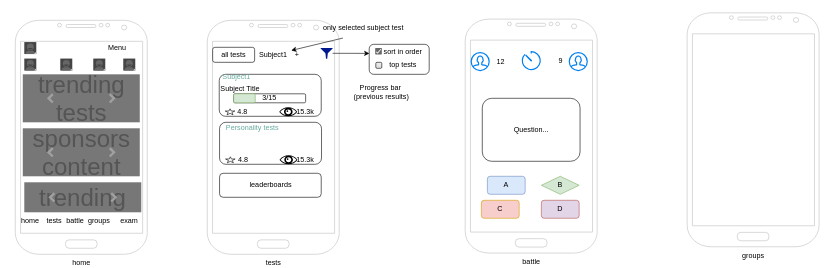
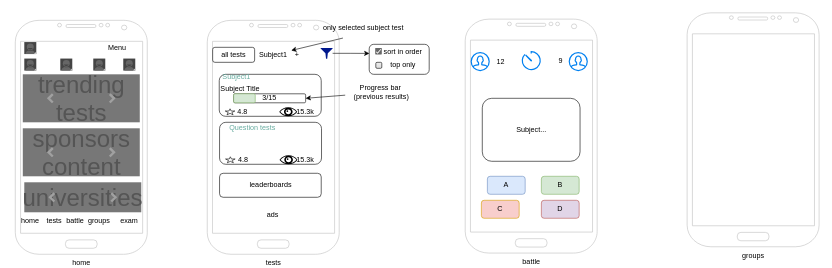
  <mxCell id="0" />
  <mxCell id="1" parent="0" />
  <mxCell id="2" value="home" style="verticalLabelPosition=bottom;verticalAlign=top;html=1;shadow=0;dashed=0;strokeWidth=1;shape=mxgraph.android.phone2;strokeColor=#c0c0c0;" vertex="1" parent="1"><mxGeometry x="25" y="33" width="220" height="390" as="geometry" /></mxCell>
  <mxCell id="3" value="" style="verticalLabelPosition=bottom;verticalAlign=top;html=1;shadow=0;dashed=0;strokeWidth=1;shape=mxgraph.android.contact_badge_normal;sketch=0;" vertex="1" parent="1"><mxGeometry x="40" y="69.25" width="20" height="20" as="geometry" /></mxCell>
  <mxCell id="4" value="Menu" style="text;html=1;align=center;verticalAlign=middle;whiteSpace=wrap;rounded=0;" vertex="1" parent="1"><mxGeometry x="165" y="64.25" width="60" height="30" as="geometry" /></mxCell>
  <mxCell id="5" value="" style="verticalLabelPosition=bottom;verticalAlign=top;html=1;shadow=0;dashed=0;strokeWidth=1;shape=mxgraph.android.contact_badge_normal;sketch=0;" vertex="1" parent="1"><mxGeometry x="40" y="96.75" width="20" height="20" as="geometry" /></mxCell>
  <mxCell id="6" value="" style="verticalLabelPosition=bottom;verticalAlign=top;html=1;shadow=0;dashed=0;strokeWidth=1;shape=mxgraph.android.contact_badge_normal;sketch=0;" vertex="1" parent="1"><mxGeometry x="100" y="96.75" width="20" height="20" as="geometry" /></mxCell>
  <mxCell id="7" value="" style="verticalLabelPosition=bottom;verticalAlign=top;html=1;shadow=0;dashed=0;strokeWidth=1;shape=mxgraph.android.contact_badge_normal;sketch=0;" vertex="1" parent="1"><mxGeometry x="155" y="96.75" width="20" height="20" as="geometry" /></mxCell>
  <mxCell id="8" value="" style="verticalLabelPosition=bottom;verticalAlign=top;html=1;shadow=0;dashed=0;strokeWidth=1;shape=mxgraph.android.contact_badge_normal;sketch=0;" vertex="1" parent="1"><mxGeometry x="205" y="96.75" width="20" height="20" as="geometry" /></mxCell>
  <mxCell id="9" value="home" style="text;html=1;align=center;verticalAlign=middle;whiteSpace=wrap;rounded=0;" vertex="1" parent="1"><mxGeometry x="20" y="353" width="60" height="30" as="geometry" /></mxCell>
  <mxCell id="10" value="tests" style="text;html=1;align=center;verticalAlign=middle;whiteSpace=wrap;rounded=0;" vertex="1" parent="1"><mxGeometry x="60" y="353" width="60" height="30" as="geometry" /></mxCell>
  <mxCell id="11" value="battle" style="text;html=1;align=center;verticalAlign=middle;whiteSpace=wrap;rounded=0;" vertex="1" parent="1"><mxGeometry x="95" y="353" width="60" height="30" as="geometry" /></mxCell>
  <mxCell id="12" value="groups" style="text;html=1;align=center;verticalAlign=middle;whiteSpace=wrap;rounded=0;" vertex="1" parent="1"><mxGeometry x="135" y="353" width="60" height="30" as="geometry" /></mxCell>
  <mxCell id="13" value="exam" style="text;html=1;align=center;verticalAlign=middle;whiteSpace=wrap;rounded=0;" vertex="1" parent="1"><mxGeometry x="185" y="353" width="60" height="30" as="geometry" /></mxCell>
  <mxCell id="14" value="leaderboards" style="rounded=1;whiteSpace=wrap;html=1;" vertex="1" parent="1"><mxGeometry x="365.5" y="288" width="169.5" height="40" as="geometry" /></mxCell>
  <mxCell id="15" value="tests" style="verticalLabelPosition=bottom;verticalAlign=top;html=1;shadow=0;dashed=0;strokeWidth=1;shape=mxgraph.android.phone2;strokeColor=#c0c0c0;" vertex="1" parent="1"><mxGeometry x="345" y="33" width="220" height="390" as="geometry" /></mxCell>
  <mxCell id="16" value="all tests" style="rounded=1;whiteSpace=wrap;html=1;" vertex="1" parent="1"><mxGeometry x="354" y="78" width="70" height="25" as="geometry" /></mxCell>
  <mxCell id="17" value="Subject1" style="text;html=1;align=center;verticalAlign=middle;whiteSpace=wrap;rounded=0;" vertex="1" parent="1"><mxGeometry x="425" y="75.5" width="60" height="30" as="geometry" /></mxCell>
  <mxCell id="18" value="+" style="text;html=1;align=center;verticalAlign=middle;whiteSpace=wrap;rounded=0;" vertex="1" parent="1"><mxGeometry x="465" y="75.5" width="60" height="30" as="geometry" /></mxCell>
  <mxCell id="19" value="" style="rounded=1;whiteSpace=wrap;html=1;" vertex="1" parent="1"><mxGeometry x="365" y="123" width="170" height="70" as="geometry" /></mxCell>
  <mxCell id="20" value="Subject1" style="text;html=1;align=center;verticalAlign=middle;whiteSpace=wrap;rounded=0;fontColor=#67AB9F;" vertex="1" parent="1"><mxGeometry x="364" y="113" width="60" height="30" as="geometry" /></mxCell>
  <mxCell id="21" value="Subject Title" style="text;html=1;align=center;verticalAlign=middle;whiteSpace=wrap;rounded=0;fontColor=#000000;" vertex="1" parent="1"><mxGeometry x="365" y="133" width="70" height="30" as="geometry" /></mxCell>
  <mxCell id="22" value="" style="group" vertex="1" connectable="0" parent="1"><mxGeometry x="389" y="155.5" width="120" height="15" as="geometry" /></mxCell>
  <mxCell id="23" value="3/15" style="rounded=1;whiteSpace=wrap;html=1;" vertex="1" parent="22"><mxGeometry width="120" height="15" as="geometry" /></mxCell>
  <mxCell id="24" value="" style="rounded=1;whiteSpace=wrap;html=1;fillColor=#d5e8d4;strokeColor=#82b366;" vertex="1" parent="22"><mxGeometry width="36" height="15" as="geometry" /></mxCell>
  <mxCell id="25" value="" style="group" vertex="1" connectable="0" parent="1"><mxGeometry x="465" y="173" width="70" height="25" as="geometry" /></mxCell>
  <mxCell id="26" value="" style="group" vertex="1" connectable="0" parent="25"><mxGeometry x="30" width="40" height="25" as="geometry" /></mxCell>
  <mxCell id="27" value="15.3k" style="text;html=1;align=center;verticalAlign=middle;whiteSpace=wrap;rounded=0;fontColor=#000000;" vertex="1" parent="26"><mxGeometry x="0.952" width="24.762" height="25" as="geometry" /></mxCell>
  <mxCell id="28" value="" style="shape=mxgraph.signs.healthcare.eye;html=1;pointerEvents=1;fillColor=#000000;strokeColor=none;verticalLabelPosition=bottom;verticalAlign=top;align=center;" vertex="1" parent="25"><mxGeometry y="5" width="30" height="15" as="geometry" /></mxCell>
  <mxCell id="29" value="" style="group" vertex="1" connectable="0" parent="1"><mxGeometry x="375" y="173" width="58" height="25" as="geometry" /></mxCell>
  <mxCell id="30" value="" style="group" vertex="1" connectable="0" parent="29"><mxGeometry x="16" width="42" height="25" as="geometry" /></mxCell>
  <mxCell id="31" value="4.8" style="text;html=1;align=center;verticalAlign=middle;whiteSpace=wrap;rounded=0;fontColor=#000000;" vertex="1" parent="30"><mxGeometry width="26" height="25" as="geometry" /></mxCell>
  <mxCell id="32" value="" style="verticalLabelPosition=bottom;verticalAlign=top;html=1;shape=mxgraph.basic.star" vertex="1" parent="29"><mxGeometry y="7.5" width="16" height="10" as="geometry" /></mxCell>
+ <mxCell id="33" value="" style="endArrow=classic;html=1;rounded=0;entryX=1;entryY=0.5;entryDx=0;entryDy=0;" edge="1" parent="1" source="34" target="23"><mxGeometry width="50" height="50" relative="1" as="geometry"><mxPoint x="615" y="103" as="sourcePoint" /><mxPoint x="585" y="293" as="targetPoint" /></mxGeometry></mxCell>
  <mxCell id="34" value="Progress bar&amp;nbsp;&lt;div&gt;(previous results)&lt;/div&gt;" style="text;html=1;align=center;verticalAlign=middle;resizable=0;points=[];autosize=1;strokeColor=none;fillColor=none;" vertex="1" parent="1"><mxGeometry x="575" y="133" width="120" height="40" as="geometry" /></mxCell>
  <mxCell id="35" value="" style="endArrow=classic;html=1;rounded=0;exitX=0.289;exitY=1.051;exitDx=0;exitDy=0;exitPerimeter=0;" edge="1" parent="1" source="36" target="17"><mxGeometry width="50" height="50" relative="1" as="geometry"><mxPoint x="605" y="53" as="sourcePoint" /><mxPoint x="519" y="173" as="targetPoint" /></mxGeometry></mxCell>
  <mxCell id="36" value="only selected subject test" style="text;html=1;align=center;verticalAlign=middle;resizable=0;points=[];autosize=1;strokeColor=none;fillColor=none;" vertex="1" parent="1"><mxGeometry x="525" y="31" width="160" height="30" as="geometry" /></mxCell>
  <mxCell id="37" value="" style="rounded=1;whiteSpace=wrap;html=1;" vertex="1" parent="1"><mxGeometry x="365.5" y="203" width="170" height="70" as="geometry" /></mxCell>
- <mxCell id="38" value="Personality tests" style="text;html=1;align=center;verticalAlign=middle;whiteSpace=wrap;rounded=0;fontColor=#67AB9F;" vertex="1" parent="1"><mxGeometry x="374.5" y="198" width="90.5" height="30" as="geometry" /></mxCell>
+ <mxCell id="38" value="Question tests" style="text;html=1;align=center;verticalAlign=middle;whiteSpace=wrap;rounded=0;fontColor=#67AB9F;" vertex="1" parent="1"><mxGeometry x="374.5" y="198" width="90.5" height="30" as="geometry" /></mxCell>
  <mxCell id="39" value="" style="group" vertex="1" connectable="0" parent="1"><mxGeometry x="465.5" y="253" width="70" height="25" as="geometry" /></mxCell>
  <mxCell id="40" value="" style="group" vertex="1" connectable="0" parent="39"><mxGeometry x="30" width="40" height="25" as="geometry" /></mxCell>
  <mxCell id="41" value="15.3k" style="text;html=1;align=center;verticalAlign=middle;whiteSpace=wrap;rounded=0;fontColor=#000000;" vertex="1" parent="40"><mxGeometry x="0.952" width="24.762" height="25" as="geometry" /></mxCell>
  <mxCell id="42" value="" style="shape=mxgraph.signs.healthcare.eye;html=1;pointerEvents=1;fillColor=#000000;strokeColor=none;verticalLabelPosition=bottom;verticalAlign=top;align=center;" vertex="1" parent="39"><mxGeometry y="5" width="30" height="15" as="geometry" /></mxCell>
  <mxCell id="43" value="" style="group" vertex="1" connectable="0" parent="1"><mxGeometry x="375.5" y="253" width="58" height="25" as="geometry" /></mxCell>
  <mxCell id="44" value="" style="group" vertex="1" connectable="0" parent="43"><mxGeometry x="16" width="42" height="25" as="geometry" /></mxCell>
  <mxCell id="45" value="4.8" style="text;html=1;align=center;verticalAlign=middle;whiteSpace=wrap;rounded=0;fontColor=#000000;" vertex="1" parent="44"><mxGeometry width="26" height="25" as="geometry" /></mxCell>
  <mxCell id="46" value="" style="verticalLabelPosition=bottom;verticalAlign=top;html=1;shape=mxgraph.basic.star" vertex="1" parent="43"><mxGeometry y="7.5" width="16" height="10" as="geometry" /></mxCell>
  <mxCell id="47" value="" style="sketch=0;aspect=fixed;pointerEvents=1;shadow=0;dashed=0;html=1;strokeColor=none;labelPosition=center;verticalLabelPosition=bottom;verticalAlign=top;align=center;fillColor=#00188D;shape=mxgraph.mscae.enterprise.filter" vertex="1" parent="1"><mxGeometry x="534" y="79" width="20" height="18" as="geometry" /></mxCell>
  <mxCell id="48" style="edgeStyle=orthogonalEdgeStyle;rounded=0;orthogonalLoop=1;jettySize=auto;html=1;entryX=0.003;entryY=0.303;entryDx=0;entryDy=0;entryPerimeter=0;" edge="1" parent="1" source="47" target="50"><mxGeometry relative="1" as="geometry" /></mxCell>
  <mxCell id="49" value="" style="group" vertex="1" connectable="0" parent="1"><mxGeometry x="615" y="69.5" width="101" height="53.5" as="geometry" /></mxCell>
  <mxCell id="50" value="" style="rounded=1;whiteSpace=wrap;html=1;" vertex="1" parent="49"><mxGeometry y="3.5" width="100" height="50" as="geometry" /></mxCell>
  <mxCell id="51" value="" style="html=1;shadow=0;dashed=0;shape=mxgraph.bootstrap.checkbox2;labelPosition=right;verticalLabelPosition=middle;align=left;verticalAlign=middle;gradientColor=#DEDEDE;fillColor=#EDEDED;checked=0;spacing=5;checkedFill=#0085FC;checkedStroke=#ffffff;sketch=0;" vertex="1" parent="49"><mxGeometry x="11" y="33.5" width="10" height="10" as="geometry" /></mxCell>
  <mxCell id="52" value="" style="dashed=0;labelPosition=right;align=left;shape=mxgraph.gmdl.checkbox;strokeColor=none;fillColor=#676767;strokeWidth=2;aspect=fixed;sketch=0;html=1;" vertex="1" parent="49"><mxGeometry x="10" y="9.5" width="11" height="11" as="geometry" /></mxCell>
  <mxCell id="53" value="sort in order" style="text;html=1;align=center;verticalAlign=middle;resizable=0;points=[];autosize=1;strokeColor=none;fillColor=none;" vertex="1" parent="49"><mxGeometry x="11" width="90" height="30" as="geometry" /></mxCell>
- <mxCell id="54" value="top tests" style="text;html=1;align=center;verticalAlign=middle;resizable=0;points=[];autosize=1;strokeColor=none;fillColor=none;" vertex="1" parent="49"><mxGeometry x="21" y="23.5" width="70" height="30" as="geometry" /></mxCell>
+ <mxCell id="54" value="top only" style="text;html=1;align=center;verticalAlign=middle;resizable=0;points=[];autosize=1;strokeColor=none;fillColor=none;" vertex="1" parent="49"><mxGeometry x="21" y="23.5" width="70" height="30" as="geometry" /></mxCell>
  <mxCell id="55" value="trending tests" style="html=1;shadow=0;dashed=0;strokeColor=none;strokeWidth=1;fillColor=#777777;fontColor=#555555;whiteSpace=wrap;align=center;verticalAlign=middle;fontStyle=0;fontSize=40;" vertex="1" parent="1"><mxGeometry x="37.5" y="123" width="195" height="80" as="geometry" /></mxCell>
  <mxCell id="56" value="" style="html=1;verticalLabelPosition=bottom;labelBackgroundColor=#ffffff;verticalAlign=top;shadow=0;dashed=0;strokeWidth=4;shape=mxgraph.ios7.misc.more;strokeColor=#a0a0a0;" vertex="1" parent="55"><mxGeometry x="1" y="0.5" width="7" height="14" relative="1" as="geometry"><mxPoint x="-50" y="-7" as="offset" /></mxGeometry></mxCell>
  <mxCell id="57" value="" style="flipH=1;html=1;verticalLabelPosition=bottom;labelBackgroundColor=#ffffff;verticalAlign=top;shadow=0;dashed=0;strokeWidth=4;shape=mxgraph.ios7.misc.more;strokeColor=#a0a0a0;" vertex="1" parent="55"><mxGeometry y="0.5" width="7" height="14" relative="1" as="geometry"><mxPoint x="43" y="-7" as="offset" /></mxGeometry></mxCell>
  <mxCell id="58" value="sponsors&lt;div&gt;content&lt;/div&gt;" style="html=1;shadow=0;dashed=0;strokeColor=none;strokeWidth=1;fillColor=#777777;fontColor=#555555;whiteSpace=wrap;align=center;verticalAlign=middle;fontStyle=0;fontSize=40;" vertex="1" parent="1"><mxGeometry x="37.5" y="213" width="195" height="80" as="geometry" /></mxCell>
  <mxCell id="59" value="" style="html=1;verticalLabelPosition=bottom;labelBackgroundColor=#ffffff;verticalAlign=top;shadow=0;dashed=0;strokeWidth=4;shape=mxgraph.ios7.misc.more;strokeColor=#a0a0a0;" vertex="1" parent="58"><mxGeometry x="1" y="0.5" width="7" height="14" relative="1" as="geometry"><mxPoint x="-50" y="-7" as="offset" /></mxGeometry></mxCell>
  <mxCell id="60" value="" style="flipH=1;html=1;verticalLabelPosition=bottom;labelBackgroundColor=#ffffff;verticalAlign=top;shadow=0;dashed=0;strokeWidth=4;shape=mxgraph.ios7.misc.more;strokeColor=#a0a0a0;" vertex="1" parent="58"><mxGeometry y="0.5" width="7" height="14" relative="1" as="geometry"><mxPoint x="43" y="-7" as="offset" /></mxGeometry></mxCell>
- <mxCell id="61" value="trending" style="html=1;shadow=0;dashed=0;strokeColor=none;strokeWidth=1;fillColor=#777777;fontColor=#555555;whiteSpace=wrap;align=center;verticalAlign=middle;fontStyle=0;fontSize=40;" vertex="1" parent="1"><mxGeometry x="40" y="303" width="195" height="50" as="geometry" /></mxCell>
+ <mxCell id="61" value="universities" style="html=1;shadow=0;dashed=0;strokeColor=none;strokeWidth=1;fillColor=#777777;fontColor=#555555;whiteSpace=wrap;align=center;verticalAlign=middle;fontStyle=0;fontSize=40;" vertex="1" parent="1"><mxGeometry x="40" y="303" width="195" height="50" as="geometry" /></mxCell>
  <mxCell id="62" value="" style="html=1;verticalLabelPosition=bottom;labelBackgroundColor=#ffffff;verticalAlign=top;shadow=0;dashed=0;strokeWidth=4;shape=mxgraph.ios7.misc.more;strokeColor=#a0a0a0;" vertex="1" parent="61"><mxGeometry x="1" y="0.5" width="7" height="14" relative="1" as="geometry"><mxPoint x="-50" y="-7" as="offset" /></mxGeometry></mxCell>
  <mxCell id="63" value="" style="flipH=1;html=1;verticalLabelPosition=bottom;labelBackgroundColor=#ffffff;verticalAlign=top;shadow=0;dashed=0;strokeWidth=4;shape=mxgraph.ios7.misc.more;strokeColor=#a0a0a0;" vertex="1" parent="61"><mxGeometry y="0.5" width="7" height="14" relative="1" as="geometry"><mxPoint x="43" y="-7" as="offset" /></mxGeometry></mxCell>
+ <mxCell id="64" value="ads" style="text;html=1;align=center;verticalAlign=middle;resizable=0;points=[];autosize=1;strokeColor=none;fillColor=none;" vertex="1" parent="1"><mxGeometry x="433.5" y="343" width="40" height="30" as="geometry" /></mxCell>
  <mxCell id="65" value="battle" style="verticalLabelPosition=bottom;verticalAlign=top;html=1;shadow=0;dashed=0;strokeWidth=1;shape=mxgraph.android.phone2;strokeColor=#c0c0c0;" vertex="1" parent="1"><mxGeometry x="775" y="31" width="220" height="390" as="geometry" /></mxCell>
- <mxCell id="66" value="Question..." style="rounded=1;whiteSpace=wrap;html=1;" vertex="1" parent="1"><mxGeometry x="803.5" y="163" width="163" height="105" as="geometry" /></mxCell>
+ <mxCell id="66" value="Subject..." style="rounded=1;whiteSpace=wrap;html=1;" vertex="1" parent="1"><mxGeometry x="803.5" y="163" width="163" height="105" as="geometry" /></mxCell>
  <mxCell id="67" value="A" style="rounded=1;whiteSpace=wrap;html=1;fillColor=#dae8fc;strokeColor=#6c8ebf;" vertex="1" parent="1"><mxGeometry x="812" y="293" width="63" height="30" as="geometry" /></mxCell>
- <mxCell id="68" value="B" style="rhombus;whiteSpace=wrap;html=1;fillColor=#d5e8d4;strokeColor=#82b366;" vertex="1" parent="1"><mxGeometry x="902" y="293" width="63" height="30" as="geometry" /></mxCell>
+ <mxCell id="68" value="B" style="rounded=1;whiteSpace=wrap;html=1;fillColor=#d5e8d4;strokeColor=#82b366;" vertex="1" parent="1"><mxGeometry x="902" y="293" width="63" height="30" as="geometry" /></mxCell>
  <mxCell id="69" value="C" style="rounded=1;whiteSpace=wrap;html=1;fillColor=#f8cecc;strokeColor=#d79b00;" vertex="1" parent="1"><mxGeometry x="802" y="333" width="63" height="30" as="geometry" /></mxCell>
  <mxCell id="70" value="D" style="rounded=1;whiteSpace=wrap;html=1;fillColor=#e1d5e7;strokeColor=#b85450;" vertex="1" parent="1"><mxGeometry x="902" y="333" width="63" height="30" as="geometry" /></mxCell>
  <mxCell id="71" value="" style="html=1;verticalLabelPosition=bottom;align=center;labelBackgroundColor=#ffffff;verticalAlign=top;strokeWidth=2;strokeColor=#0080F0;shadow=0;dashed=0;shape=mxgraph.ios7.icons.gauge;" vertex="1" parent="1"><mxGeometry x="868.8" y="85.25" width="32.4" height="31.5" as="geometry" /></mxCell>
  <mxCell id="72" value="12" style="text;html=1;align=center;verticalAlign=middle;resizable=0;points=[];autosize=1;strokeColor=none;fillColor=none;" vertex="1" parent="1"><mxGeometry x="813.5" y="86.75" width="40" height="30" as="geometry" /></mxCell>
  <mxCell id="73" value="9" style="text;html=1;align=center;verticalAlign=middle;resizable=0;points=[];autosize=1;strokeColor=none;fillColor=none;" vertex="1" parent="1"><mxGeometry x="918.5" y="86" width="30" height="30" as="geometry" /></mxCell>
  <mxCell id="74" value="" style="html=1;verticalLabelPosition=bottom;align=center;labelBackgroundColor=#ffffff;verticalAlign=top;strokeWidth=2;strokeColor=#0080F0;shadow=0;dashed=0;shape=mxgraph.ios7.icons.user;" vertex="1" parent="1"><mxGeometry x="785" y="86.75" width="30" height="30" as="geometry" /></mxCell>
  <mxCell id="75" value="" style="html=1;verticalLabelPosition=bottom;align=center;labelBackgroundColor=#ffffff;verticalAlign=top;strokeWidth=2;strokeColor=#0080F0;shadow=0;dashed=0;shape=mxgraph.ios7.icons.user;" vertex="1" parent="1"><mxGeometry x="948.5" y="86.75" width="30" height="30" as="geometry" /></mxCell>
  <mxCell id="76" value="groups" style="verticalLabelPosition=bottom;verticalAlign=top;html=1;shadow=0;dashed=0;strokeWidth=1;shape=mxgraph.android.phone2;strokeColor=#c0c0c0;" vertex="1" parent="1"><mxGeometry x="1145" y="20.5" width="220" height="390" as="geometry" /></mxCell>
